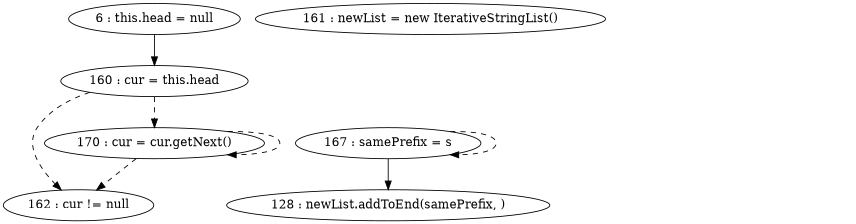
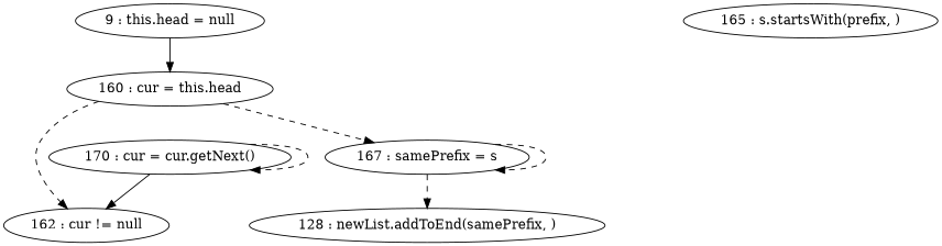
  digraph {
    edge [style=dashed]
-   "6 : this.head = null"
+   "6 : this.head = null" [label="9 : this.head = null"]
    "160 : cur = this.head"
    "162 : cur != null"
    "170 : cur = cur.getNext()"
-   "161 : newList = new IterativeStringList()"
    "167 : samePrefix = s"
    n7 [label="128 : newList.addToEnd(samePrefix, )"]
+   "165 : s.startsWith(prefix, )"
    "6 : this.head = null" -> "160 : cur = this.head" [style=""]
    "160 : cur = this.head" -> "162 : cur != null"
-   "160 : cur = this.head" -> "170 : cur = cur.getNext()"
-   "170 : cur = cur.getNext()" -> "162 : cur != null"
+   "160 : cur = this.head" -> "167 : samePrefix = s"
+   "170 : cur = cur.getNext()" -> "162 : cur != null" [style=""]
    "170 : cur = cur.getNext()" -> "170 : cur = cur.getNext()"
    "167 : samePrefix = s" -> "167 : samePrefix = s"
-   "167 : samePrefix = s" -> n7 [style=""]
+   "167 : samePrefix = s" -> n7
  }
